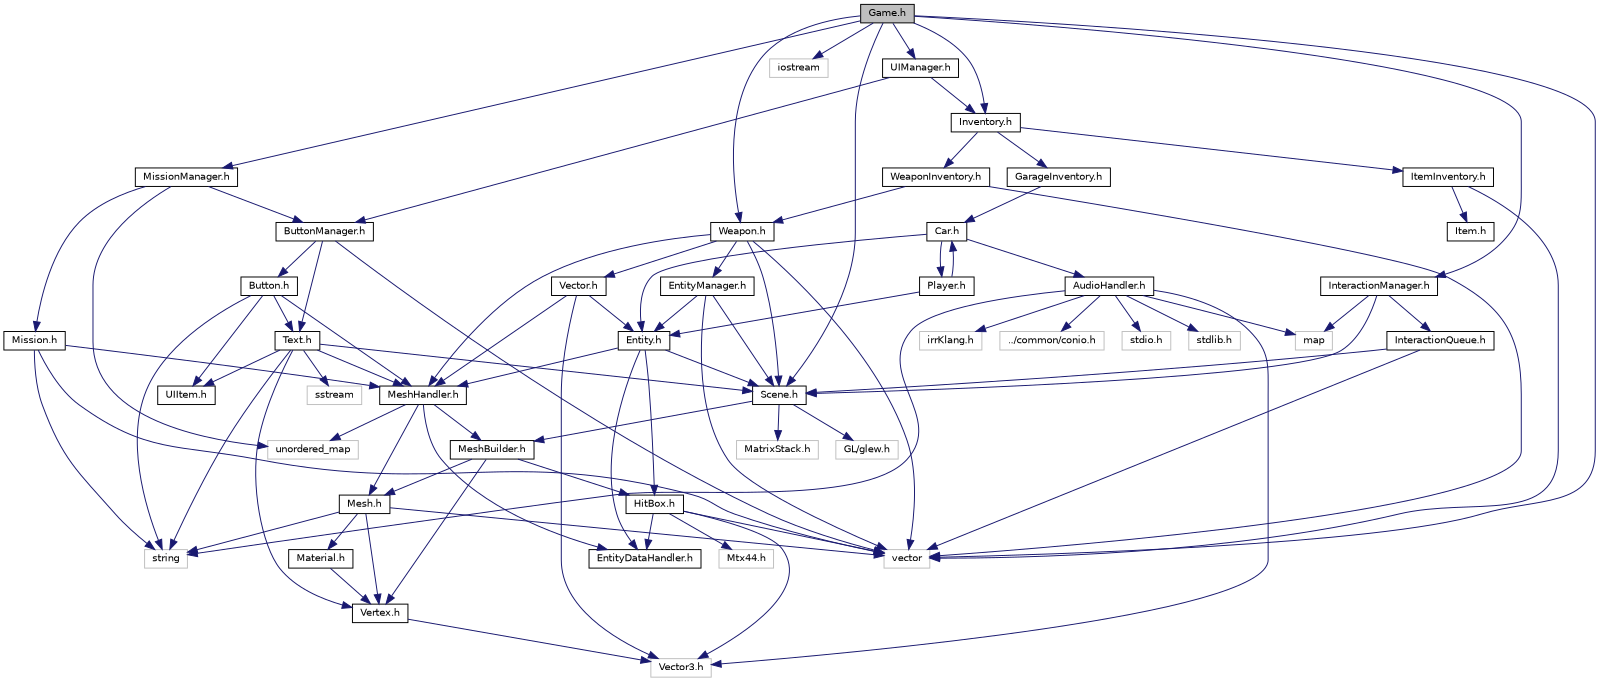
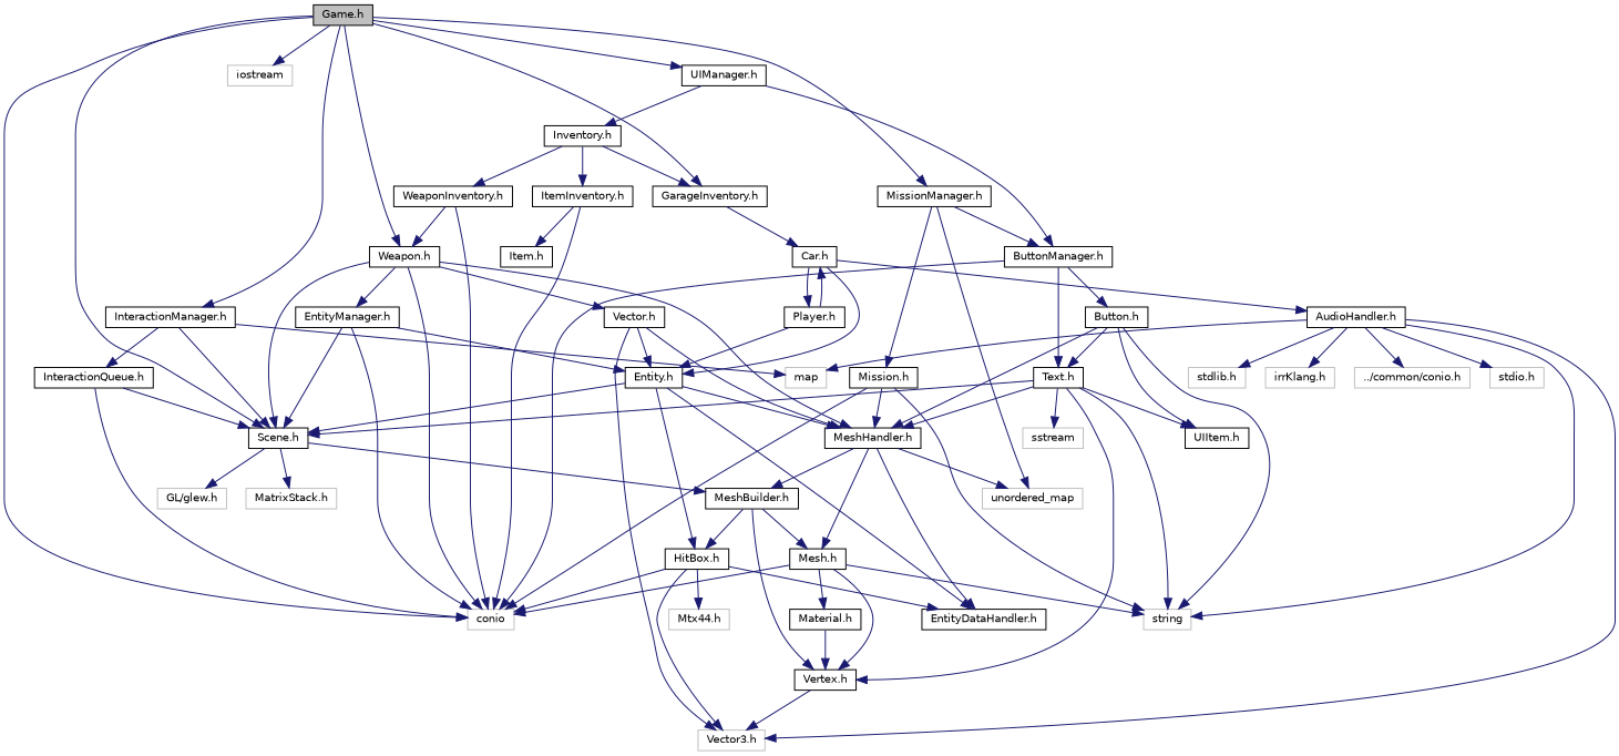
  digraph {
    node [color=black fillcolor=white fontname=Helvetica fontsize=10 shape=record style=filled]
    edge [color=midnightblue fontname=Helvetica fontsize=10 labelfontname=Helvetica labelfontsize=10 style=solid]
    n1 [fillcolor=grey75 fontcolor=black height=0.2 label="Game.h" width=0.4]
    n2 [height=0.2 label="Scene.h" width=0.4]
-   n3 [color=grey75 height=0.2 label=vector width=0.4]
+   n3 [color=grey75 height=0.2 label=conio width=0.4]
    n4 [color=grey75 height=0.2 label=iostream width=0.4]
    n5 [height=0.2 label="Weapon.h" width=0.4]
    n6 [height=0.2 label="Inventory.h" width=0.4]
    n7 [height=0.2 label="MissionManager.h" width=0.4]
    n8 [height=0.2 label="UIManager.h" width=0.4]
    n9 [height=0.2 label="InteractionManager.h" width=0.4]
    n10 [color=grey75 height=0.2 label="MatrixStack.h" width=0.4]
    n11 [height=0.2 label="MeshBuilder.h" width=0.4]
    n12 [color=grey75 height=0.2 label="GL/glew.h" width=0.4]
    n13 [height=0.2 label="MeshHandler.h" width=0.4]
    n14 [height=0.2 label="Vector.h" width=0.4]
    n15 [height=0.2 label="EntityManager.h" width=0.4]
    n16 [height=0.2 label="GarageInventory.h" width=0.4]
    n17 [height=0.2 label="ItemInventory.h" width=0.4]
    n18 [height=0.2 label="WeaponInventory.h" width=0.4]
    n19 [color=grey75 height=0.2 label=unordered_map width=0.4]
    n20 [height=0.2 label="ButtonManager.h" width=0.4]
    n21 [height=0.2 label="Mission.h" width=0.4]
    n22 [color=grey75 height=0.2 label=map width=0.4]
    n23 [height=0.2 label="InteractionQueue.h" width=0.4]
    n24 [height=0.2 label="Mesh.h" width=0.4]
    n25 [height=0.2 label="Vertex.h" width=0.4]
    n26 [height=0.2 label="HitBox.h" width=0.4]
    n27 [color=grey75 height=0.2 label=string width=0.4]
    n28 [height=0.2 label="Material.h" width=0.4]
    n29 [color=grey75 height=0.2 label="Vector3.h" width=0.4]
    n30 [height=0.2 label="EntityDataHandler.h" width=0.4]
    n31 [color=grey75 height=0.2 label="Mtx44.h" width=0.4]
    n32 [height=0.2 label="Entity.h" width=0.4]
    n33 [height=0.2 label="Car.h" width=0.4]
    n34 [height=0.2 label="Item.h" width=0.4]
    n35 [height=0.2 label="Player.h" width=0.4]
    n36 [height=0.2 label="AudioHandler.h" width=0.4]
    n37 [color=grey75 height=0.2 label="../common/conio.h" width=0.4]
    n38 [color=grey75 height=0.2 label="stdio.h" width=0.4]
    n39 [color=grey75 height=0.2 label="stdlib.h" width=0.4]
    n40 [color=grey75 height=0.2 label="irrKlang.h" width=0.4]
    n41 [height=0.2 label="Button.h" width=0.4]
    n42 [height=0.2 label="Text.h" width=0.4]
    n43 [height=0.2 label="UIItem.h" width=0.4]
    n44 [color=grey75 height=0.2 label=sstream width=0.4]
    n1 -> n2
    n1 -> n3
    n1 -> n4
    n1 -> n5
-   n1 -> n6
+   n1 -> n16
    n1 -> n7
    n1 -> n8
    n1 -> n9
    n2 -> n10
    n2 -> n11
    n2 -> n12
    n5 -> n2
    n5 -> n3
    n5 -> n13
    n5 -> n14
    n5 -> n15
    n6 -> n16
    n6 -> n17
    n6 -> n18
    n7 -> n19
    n7 -> n20
    n7 -> n21
    n8 -> n6
    n8 -> n20
    n9 -> n2
    n9 -> n22
    n9 -> n23
    n11 -> n24
    n11 -> n25
    n11 -> n26
    n13 -> n11
    n13 -> n19
    n13 -> n24
    n13 -> n30
    n14 -> n13
    n14 -> n29
    n14 -> n32
    n15 -> n2
    n15 -> n3
    n15 -> n32
    n16 -> n33
    n17 -> n3
    n17 -> n34
    n18 -> n3
    n18 -> n5
    n20 -> n3
    n20 -> n41
    n20 -> n42
    n21 -> n3
    n21 -> n13
    n21 -> n27
    n23 -> n2
    n23 -> n3
    n24 -> n3
    n24 -> n25
    n24 -> n27
    n24 -> n28
    n25 -> n29
    n26 -> n3
    n26 -> n29
    n26 -> n30
    n26 -> n31
    n28 -> n25
    n32 -> n2
    n32 -> n13
    n32 -> n26
    n32 -> n30
    n33 -> n32
    n33 -> n35
    n33 -> n36
    n35 -> n32
    n35 -> n33
    n36 -> n22
    n36 -> n27
    n36 -> n29
    n36 -> n37
    n36 -> n38
    n36 -> n39
    n36 -> n40
    n41 -> n13
    n41 -> n27
    n41 -> n42
    n41 -> n43
    n42 -> n2
    n42 -> n13
    n42 -> n25
    n42 -> n27
    n42 -> n43
    n42 -> n44
  }
